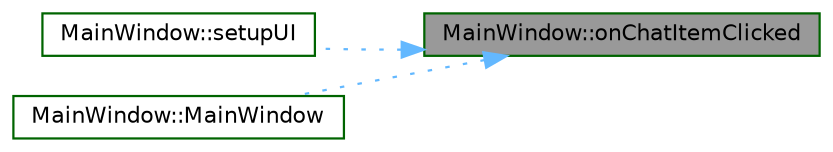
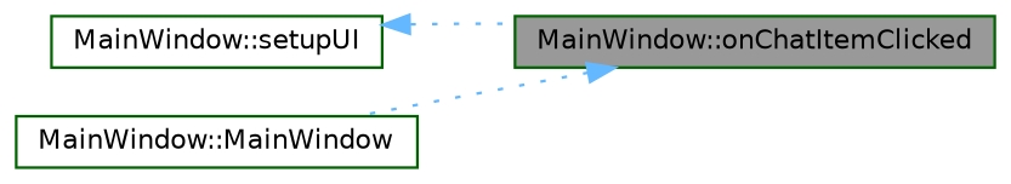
  digraph {
    rankdir=RL
    node [color=darkgreen fillcolor=white fontname=Helvetica fontsize=10 shape=box style=filled]
    edge [color=steelblue1 dir=back fontname=Helvetica fontsize=10 labelfontname=Helvetica labelfontsize=10 style=dotted]
    n1 [fillcolor=grey60 fontcolor=black height=0.2 label="MainWindow::onChatItemClicked" width=0.4]
    n2 [height=0.2 label="MainWindow::setupUI" width=0.4]
    n3 [height=0.2 label="MainWindow::MainWindow" width=0.4]
-   n1 -> n2
+   n2 -> n1
    n1 -> n3
  }
